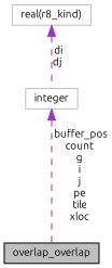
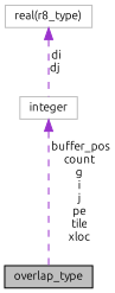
  digraph {
    fontname=Ubuntu
    node [color=grey75 fillcolor=white fontname=Ubuntu fontsize=10 shape=record style=filled]
    edge [color=darkorchid3 dir=back fontname=Ubuntu fontsize=10 labelfontname=Helvetica labelfontsize=10 style=dashed]
-   n1 [color=black fillcolor=grey75 fontcolor=black height=0.2 label=overlap_overlap width=0.4]
-   n2 [height=0.2 label="real(r8_kind)" width=0.4]
+   n1 [color=black fillcolor=grey75 fontcolor=black height=0.2 label=overlap_type width=0.4]
+   n2 [height=0.2 label="real(r8_type)" width=0.4]
    n3 [height=0.2 label=integer width=0.4]
    n2 -> n3 [label=" di\ndj"]
    n3 -> n1 [label=" buffer_pos\ncount\ng\ni\nj\npe\ntile\nxloc"]
  }
